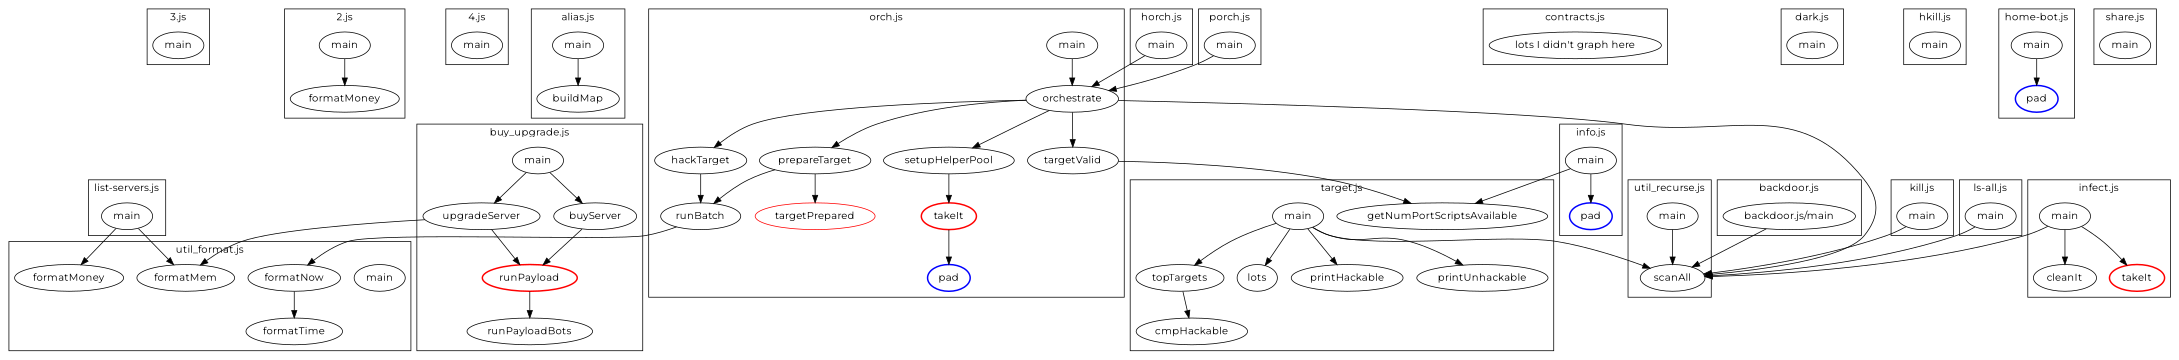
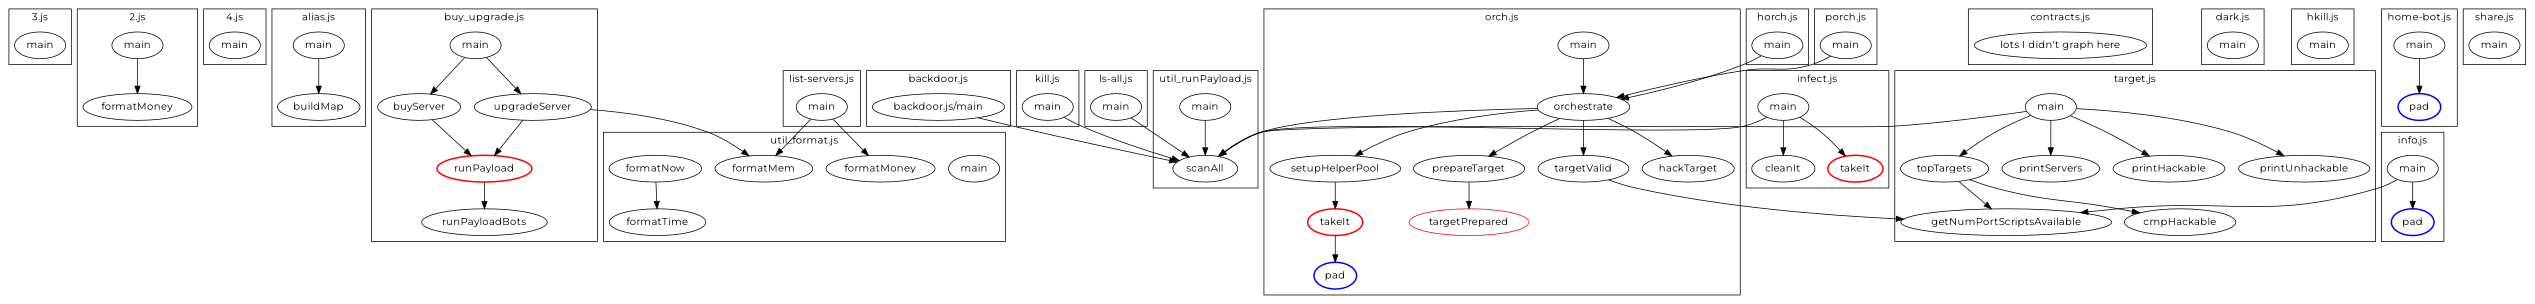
  digraph {
    fontname=Montserrat
    node [fontname=Montserrat]
    edge [fontname=Montserrat]
    n1 [label=main]
    n2 [label=main]
    n3 [label=formatMoney]
    n4 [label=main]
    n5 [label=main]
    n6 [label=buildMap]
    n7 [label=main]
    n8 [label=formatMoney]
    n9 [label=formatMem]
    n10 [label=formatNow]
    n11 [label=formatTime]
    n12 [label=main]
    n13 [label=scanAll]
    n14 [label=main]
    "backdoor.js/main"
    n16 [label=main]
    n17 [label=buyServer]
    n18 [label=upgradeServer]
    n19 [color=red label=runPayload style=bold]
    n20 [label=runPayloadBots]
    "lots I didn't graph here"
    n22 [label=main]
    n23 [label=main]
    n24 [label=main]
    n25 [color=blue label=pad style=bold]
    n26 [label=main]
    n27 [label=orchestrate]
    n28 [label=targetValid]
    n29 [label=setupHelperPool]
    n30 [label=prepareTarget]
    n31 [label=hackTarget]
    n32 [color=red label=takeIt style=bold]
    n33 [color=blue label=pad style=bold]
-   n34 [label=runBatch]
    n35 [color=red label=targetPrepared]
    n36 [label=main]
    n37 [label=cleanIt]
    n38 [color=red label=takeIt style=bold]
    n39 [label=getNumPortScriptsAvailable]
    n40 [label=main]
    n41 [label=topTargets]
-   n42 [label=lots]
+   n42 [label=printServers]
    n43 [label=printHackable]
    n44 [label=printUnhackable]
    n45 [label=cmpHackable]
    n46 [label=main]
    n47 [color=blue label=pad style=bold]
    n48 [label=main]
    n49 [label=main]
    n50 [label=main]
    n51 [label=main]
    n52 [label=main]
    subgraph cluster_1 {
      label="3.js"
      n1
    }
    subgraph cluster_2 {
      label="2.js"
      n2
      n3
    }
    subgraph cluster_3 {
      label="4.js"
      n4
    }
    subgraph cluster_4 {
      label="alias.js"
      n5
      n6
    }
    subgraph cluster_5 {
      label="util_format.js"
      n7
      n8
      n9
      n10
      n11
    }
    subgraph cluster_6 {
-     label="util_recurse.js"
+     label="util_runPayload.js"
      n12
      n13
    }
    subgraph cluster_7 {
      label="horch.js"
      n14
    }
    subgraph cluster_8 {
      label="backdoor.js"
      "backdoor.js/main"
    }
    subgraph cluster_9 {
      label="buy_upgrade.js"
      n16
      n17
      n18
      n19
      n20
    }
    subgraph cluster_10 {
      label="contracts.js"
      "lots I didn't graph here"
    }
    subgraph cluster_11 {
      label="dark.js"
      n22
    }
    subgraph cluster_12 {
      label="hkill.js"
      n23
    }
    subgraph cluster_13 {
      label="home-bot.js"
      n24
      n25
    }
    subgraph cluster_14 {
      label="orch.js"
      n26
      n27
      n28
      n29
      n30
      n31
      n32
      n33
-     n34
      n35
    }
    subgraph cluster_15 {
      label="infect.js"
      n36
      n37
      n38
    }
    subgraph cluster_16 {
      label="target.js"
      n39
      n40
      n41
      n42
      n43
      n44
      n45
    }
    subgraph cluster_17 {
      label="info.js"
      n46
      n47
    }
    subgraph cluster_18 {
      label="kill.js"
      n48
    }
    subgraph cluster_19 {
      label="list-servers.js"
      n49
    }
    subgraph cluster_20 {
      label="ls-all.js"
      n50
    }
    subgraph cluster_21 {
      label="porch.js"
      n51
    }
    subgraph cluster_22 {
      label="share.js"
      n52
    }
    n2 -> n3
    n5 -> n6
    n10 -> n11
    n12 -> n13
    n14 -> n27
    "backdoor.js/main" -> n13
    n16 -> n17
    n16 -> n18
    n17 -> n19
    n18 -> n9
    n18 -> n19
    n19 -> n20
    n24 -> n25
    n26 -> n27
    n27 -> n13
    n27 -> n28
    n27 -> n29
    n27 -> n30
    n27 -> n31
    n28 -> n39
    n29 -> n32
-   n30 -> n34
    n30 -> n35
-   n31 -> n34
    n32 -> n33
-   n34 -> n10
    n36 -> n13
    n36 -> n37
    n36 -> n38
    n40 -> n13
    n40 -> n41
    n40 -> n42
    n40 -> n43
    n40 -> n44
+   n41 -> n39
    n41 -> n45
    n46 -> n39
    n46 -> n47
    n48 -> n13
    n49 -> n8
    n49 -> n9
    n50 -> n13
    n51 -> n27
  }
